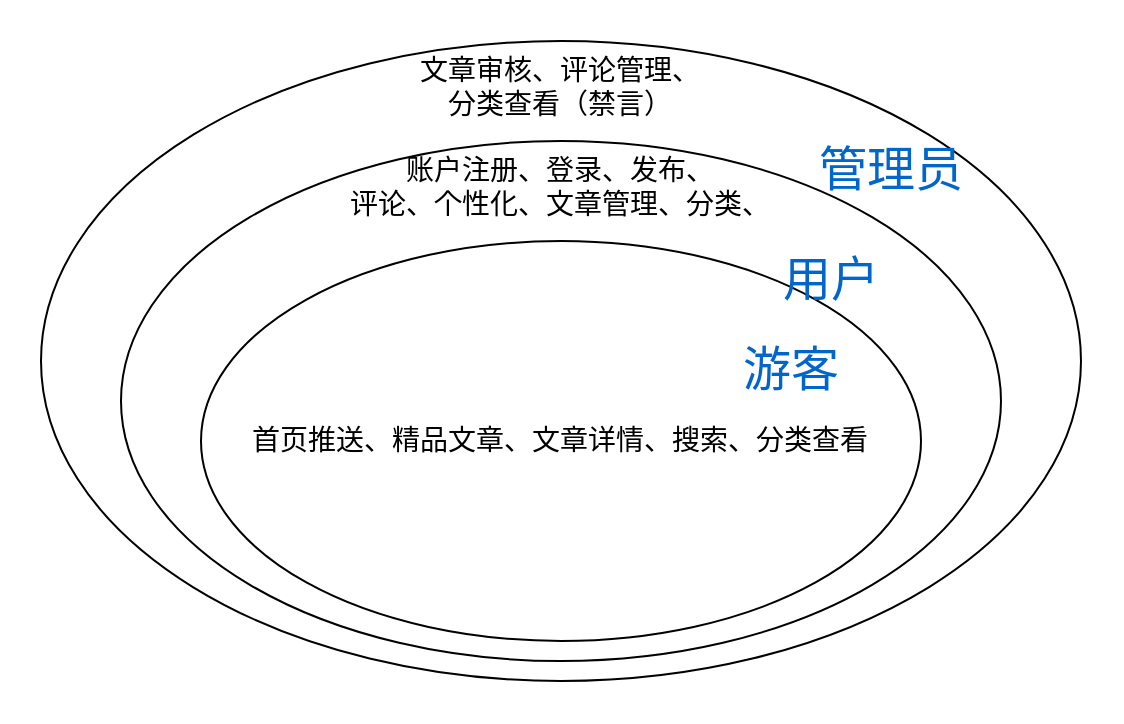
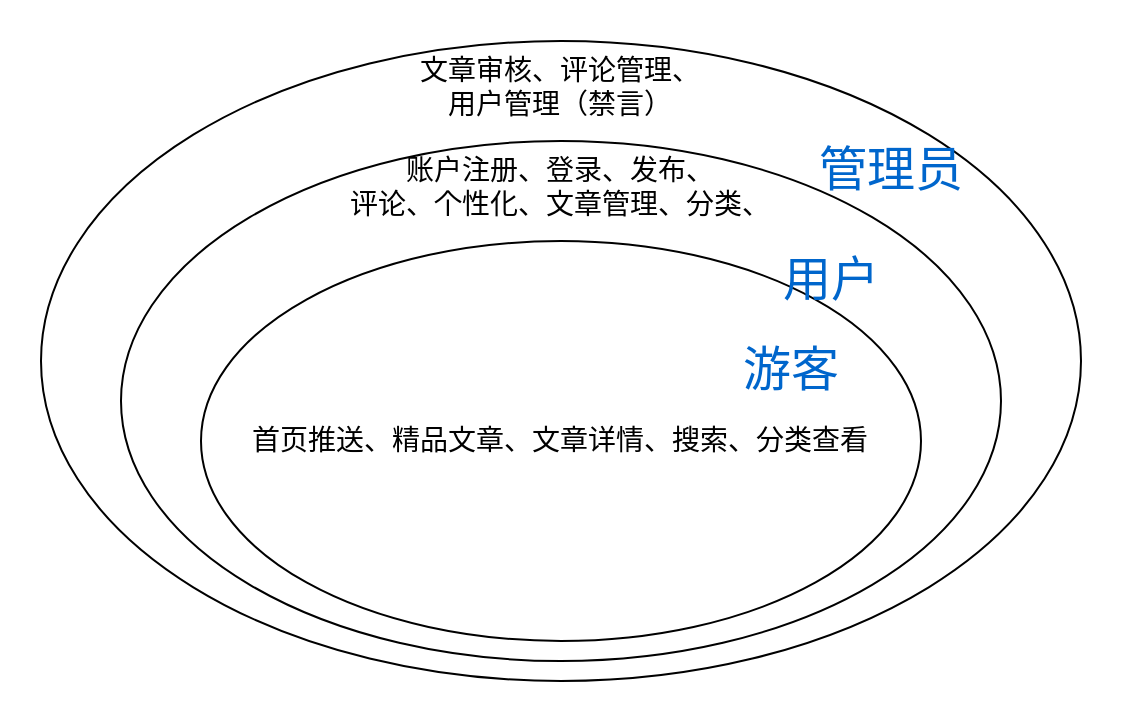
  <mxCell id="0" />
  <mxCell id="1" parent="0" />
- <mxCell id="2" value="&lt;font style=&quot;font-size: 14px&quot;&gt;文章审核、评论管理、&lt;br&gt;分类查看（禁言）&lt;/font&gt;" style="ellipse;whiteSpace=wrap;html=1;verticalAlign=top;" parent="1" vertex="1"><mxGeometry x="20" y="20" width="520" height="320" as="geometry" /></mxCell>
+ <mxCell id="2" value="&lt;font style=&quot;font-size: 14px&quot;&gt;文章审核、评论管理、&lt;br&gt;用户管理（禁言）&lt;/font&gt;" style="ellipse;whiteSpace=wrap;html=1;verticalAlign=top;" parent="1" vertex="1"><mxGeometry x="20" y="20" width="520" height="320" as="geometry" /></mxCell>
  <mxCell id="3" value="&lt;font style=&quot;font-size: 14px&quot;&gt;账户注册、登录、发布、&lt;br&gt;评论、个性化、文章管理、分类、&lt;/font&gt;" style="ellipse;whiteSpace=wrap;html=1;verticalAlign=top;" parent="1" vertex="1"><mxGeometry x="60" y="70" width="440" height="260" as="geometry" /></mxCell>
  <mxCell id="4" value="&lt;font style=&quot;font-size: 14px&quot;&gt;首页推送、精品文章、文章详情、搜索、分类查看&lt;/font&gt;" style="ellipse;whiteSpace=wrap;html=1;" parent="1" vertex="1"><mxGeometry x="100" y="120" width="360" height="200" as="geometry" /></mxCell>
  <mxCell id="5" value="&lt;font color=&quot;#0066cc&quot; style=&quot;font-size: 24px&quot;&gt;游客&lt;/font&gt;" style="text;html=1;align=center;verticalAlign=middle;resizable=0;points=[];autosize=1;strokeColor=none;fillColor=none;fontSize=14;" parent="1" vertex="1"><mxGeometry x="365" y="170" width="60" height="30" as="geometry" /></mxCell>
  <mxCell id="6" value="&lt;font color=&quot;#0066cc&quot; style=&quot;font-size: 24px&quot;&gt;用户&lt;/font&gt;" style="text;html=1;align=center;verticalAlign=middle;resizable=0;points=[];autosize=1;strokeColor=none;fillColor=none;fontSize=14;" parent="1" vertex="1"><mxGeometry x="385" y="125" width="60" height="30" as="geometry" /></mxCell>
  <mxCell id="7" value="&lt;font color=&quot;#0066cc&quot; style=&quot;font-size: 24px&quot;&gt;管理员&lt;/font&gt;" style="text;html=1;align=center;verticalAlign=middle;resizable=0;points=[];autosize=1;strokeColor=none;fillColor=none;fontSize=14;" parent="1" vertex="1"><mxGeometry x="400" y="70" width="90" height="30" as="geometry" /></mxCell>
